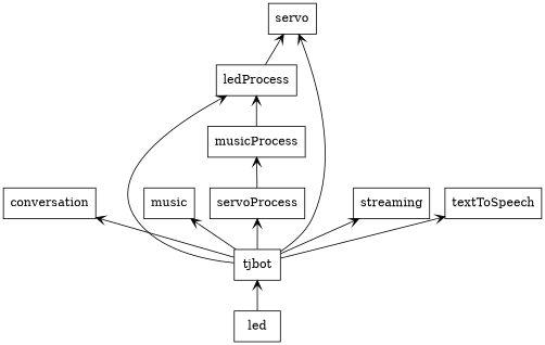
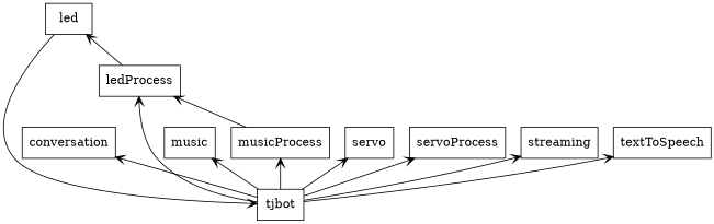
  digraph {
    rankdir=BT
    node [shape=box]
    edge [arrowhead=open arrowtail=none]
    n1 [label=conversation]
    n2 [label=led]
    n3 [label=tjbot]
    n4 [label=ledProcess]
    n5 [label=music]
    n6 [label=musicProcess]
    n7 [label=servo]
    n8 [label=servoProcess]
    n9 [label=streaming]
    n10 [label=textToSpeech]
    n2 -> n3
    n3 -> n1
    n3 -> n4
    n3 -> n5
-   n8 -> n6
+   n3 -> n6
    n3 -> n7
    n3 -> n8
    n3 -> n9
    n3 -> n10
-   n4 -> n7
+   n4 -> n2
    n6 -> n4
  }
